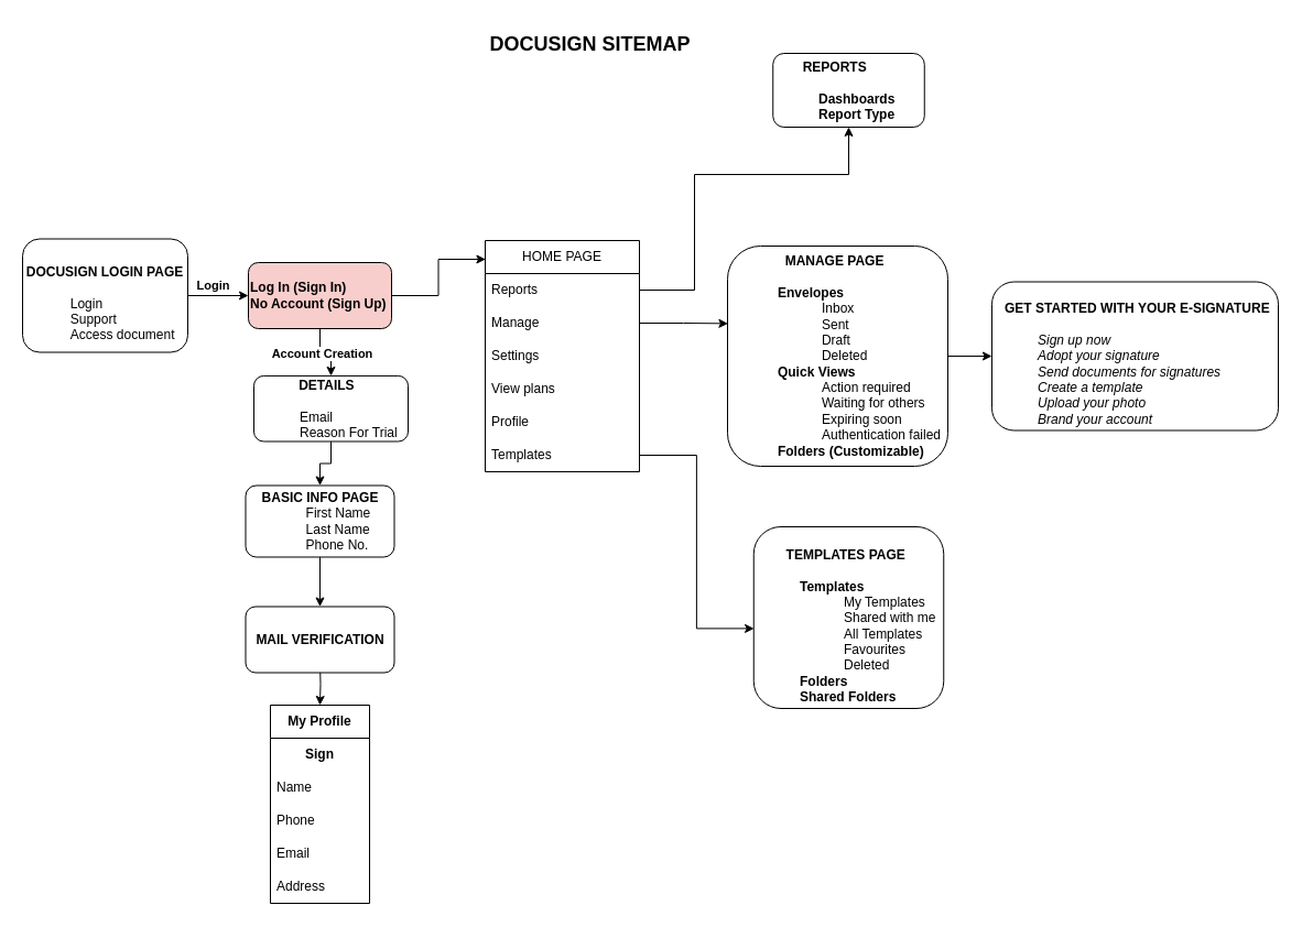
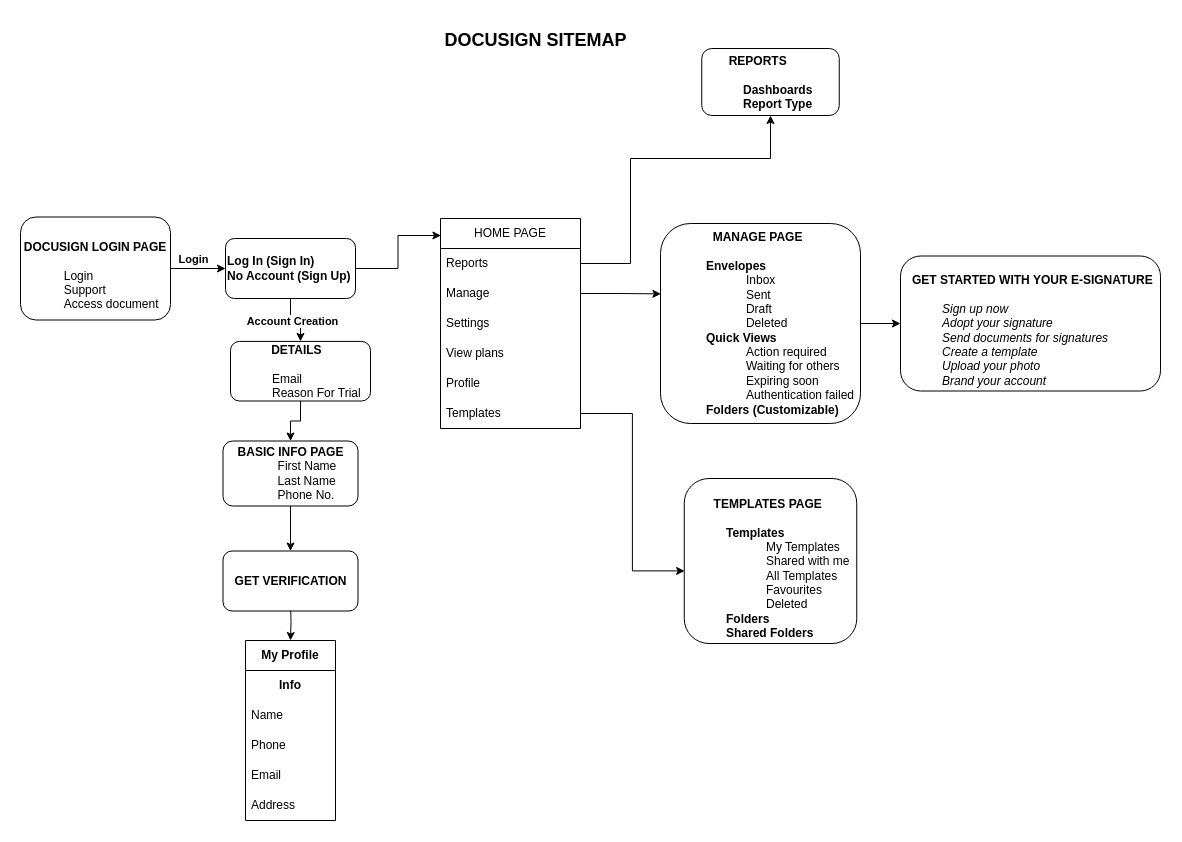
  <mxCell id="0" />
  <mxCell id="1" parent="0" />
  <mxCell id="2" value="" style="edgeStyle=orthogonalEdgeStyle;rounded=0;orthogonalLoop=1;jettySize=auto;html=1;" edge="1" parent="1" source="4" target="8"><mxGeometry relative="1" as="geometry" /></mxCell>
  <mxCell id="3" value="&lt;b&gt;Login&lt;/b&gt;" style="edgeLabel;html=1;align=center;verticalAlign=middle;resizable=0;points=[];" vertex="1" connectable="0" parent="2"><mxGeometry x="0.109" relative="1" as="geometry"><mxPoint x="-8" y="-10" as="offset" /></mxGeometry></mxCell>
  <mxCell id="4" value="&lt;b&gt;&lt;br&gt;DOCUSIGN LOGIN PAGE&lt;/b&gt;&lt;br&gt;&lt;blockquote style=&quot;margin: 0 0 0 40px; border: none; padding: 0px;&quot;&gt;&lt;div style=&quot;text-align: left;&quot;&gt;&lt;span style=&quot;background-color: initial;&quot;&gt;&lt;br&gt;&lt;/span&gt;&lt;/div&gt;&lt;div style=&quot;text-align: left;&quot;&gt;&lt;span style=&quot;background-color: initial;&quot;&gt;Login&lt;/span&gt;&lt;/div&gt;&lt;span style=&quot;background-color: initial;&quot;&gt;&lt;div style=&quot;text-align: left;&quot;&gt;&lt;span style=&quot;background-color: initial;&quot;&gt;Support&amp;nbsp;&lt;/span&gt;&lt;/div&gt;&lt;/span&gt;&lt;span style=&quot;background-color: initial;&quot;&gt;&lt;div style=&quot;text-align: left;&quot;&gt;&lt;span style=&quot;background-color: initial;&quot;&gt;Access document&lt;/span&gt;&lt;/div&gt;&lt;/span&gt;&lt;/blockquote&gt;" style="rounded=1;whiteSpace=wrap;html=1;" vertex="1" parent="1"><mxGeometry x="20" y="216.5" width="150" height="103" as="geometry" /></mxCell>
  <mxCell id="5" value="" style="edgeStyle=orthogonalEdgeStyle;rounded=0;orthogonalLoop=1;jettySize=auto;html=1;" edge="1" parent="1" source="8" target="10"><mxGeometry relative="1" as="geometry" /></mxCell>
  <mxCell id="6" value="&lt;b&gt;&amp;nbsp;Account Creation&amp;nbsp;&lt;/b&gt;" style="edgeLabel;html=1;align=center;verticalAlign=middle;resizable=0;points=[];" vertex="1" connectable="0" parent="5"><mxGeometry x="-0.148" y="-1" relative="1" as="geometry"><mxPoint as="offset" /></mxGeometry></mxCell>
  <mxCell id="7" style="edgeStyle=orthogonalEdgeStyle;rounded=0;orthogonalLoop=1;jettySize=auto;html=1;entryX=0.003;entryY=0.081;entryDx=0;entryDy=0;entryPerimeter=0;" edge="1" parent="1" source="8" target="20"><mxGeometry relative="1" as="geometry" /></mxCell>
- <mxCell id="8" value="&lt;blockquote style=&quot;margin: 0 0 0 40px; border: none; padding: 0px;&quot;&gt;&lt;/blockquote&gt;&lt;b&gt;&lt;span style=&quot;background-color: initial;&quot;&gt;Log In (Sign In)&lt;/span&gt;&lt;br&gt;&lt;span style=&quot;background-color: initial;&quot;&gt;No Account (Sign Up)&lt;/span&gt;&lt;/b&gt;" style="whiteSpace=wrap;html=1;rounded=1;align=left;fillColor=#f8cecc;" vertex="1" parent="1"><mxGeometry x="225" y="238" width="130" height="60" as="geometry" /></mxCell>
+ <mxCell id="8" value="&lt;blockquote style=&quot;margin: 0 0 0 40px; border: none; padding: 0px;&quot;&gt;&lt;/blockquote&gt;&lt;b&gt;&lt;span style=&quot;background-color: initial;&quot;&gt;Log In (Sign In)&lt;/span&gt;&lt;br&gt;&lt;span style=&quot;background-color: initial;&quot;&gt;No Account (Sign Up)&lt;/span&gt;&lt;/b&gt;" style="whiteSpace=wrap;html=1;rounded=1;align=left;" vertex="1" parent="1"><mxGeometry x="225" y="238" width="130" height="60" as="geometry" /></mxCell>
  <mxCell id="9" value="" style="edgeStyle=orthogonalEdgeStyle;rounded=0;orthogonalLoop=1;jettySize=auto;html=1;" edge="1" parent="1" source="10" target="12"><mxGeometry relative="1" as="geometry" /></mxCell>
  <mxCell id="10" value="&lt;div style=&quot;text-align: center;&quot;&gt;&lt;b style=&quot;background-color: initial;&quot;&gt;DETAILS&lt;/b&gt;&lt;br&gt;&lt;/div&gt;&lt;div style=&quot;text-align: center;&quot;&gt;&lt;b style=&quot;background-color: initial;&quot;&gt;&lt;br&gt;&lt;/b&gt;&lt;/div&gt;&lt;blockquote style=&quot;margin: 0 0 0 40px; border: none; padding: 0px;&quot;&gt;&lt;div style=&quot;&quot;&gt;&lt;span style=&quot;background-color: initial;&quot;&gt;Email&lt;/span&gt;&lt;/div&gt;&lt;div style=&quot;&quot;&gt;&lt;span style=&quot;background-color: initial;&quot;&gt;Reason For Trial&lt;/span&gt;&lt;/div&gt;&lt;/blockquote&gt;" style="whiteSpace=wrap;html=1;rounded=1;align=left;" vertex="1" parent="1"><mxGeometry x="230" y="340.92" width="140" height="59.58" as="geometry" /></mxCell>
  <mxCell id="11" value="" style="edgeStyle=orthogonalEdgeStyle;rounded=0;orthogonalLoop=1;jettySize=auto;html=1;" edge="1" parent="1" source="12" target="14"><mxGeometry relative="1" as="geometry" /></mxCell>
  <mxCell id="12" value="&lt;b style=&quot;background-color: initial;&quot;&gt;BASIC INFO PAGE&lt;/b&gt;&lt;br&gt;&lt;blockquote style=&quot;margin: 0 0 0 40px; border: none; padding: 0px;&quot;&gt;&lt;span style=&quot;background-color: initial;&quot;&gt;&lt;div style=&quot;text-align: left;&quot;&gt;&lt;span style=&quot;background-color: initial;&quot;&gt;First Name&lt;/span&gt;&lt;/div&gt;&lt;/span&gt;&lt;span style=&quot;background-color: initial;&quot;&gt;&lt;div style=&quot;text-align: left;&quot;&gt;&lt;span style=&quot;background-color: initial;&quot;&gt;Last Name&lt;/span&gt;&lt;/div&gt;&lt;/span&gt;&lt;span style=&quot;background-color: initial;&quot;&gt;&lt;div style=&quot;text-align: left;&quot;&gt;&lt;span style=&quot;background-color: initial;&quot;&gt;Phone No.&lt;/span&gt;&lt;/div&gt;&lt;/span&gt;&lt;/blockquote&gt;" style="whiteSpace=wrap;html=1;align=center;rounded=1;" vertex="1" parent="1"><mxGeometry x="222.5" y="440.5" width="135" height="65" as="geometry" /></mxCell>
  <mxCell id="13" style="edgeStyle=orthogonalEdgeStyle;rounded=0;orthogonalLoop=1;jettySize=auto;html=1;" edge="1" parent="1" target="30"><mxGeometry relative="1" as="geometry"><mxPoint x="290" y="600" as="sourcePoint" /></mxGeometry></mxCell>
- <mxCell id="14" value="&lt;b&gt;MAIL VERIFICATION&lt;/b&gt;" style="whiteSpace=wrap;html=1;rounded=1;" vertex="1" parent="1"><mxGeometry x="222.5" y="550.5" width="135" height="60" as="geometry" /></mxCell>
+ <mxCell id="14" value="&lt;b&gt;GET VERIFICATION&lt;/b&gt;" style="whiteSpace=wrap;html=1;rounded=1;" vertex="1" parent="1"><mxGeometry x="222.5" y="550.5" width="135" height="60" as="geometry" /></mxCell>
  <mxCell id="15" value="" style="edgeStyle=orthogonalEdgeStyle;rounded=0;orthogonalLoop=1;jettySize=auto;html=1;" edge="1" parent="1" source="16" target="19"><mxGeometry relative="1" as="geometry" /></mxCell>
  <mxCell id="16" value="&lt;div style=&quot;text-align: left;&quot;&gt;&lt;span style=&quot;background-color: initial;&quot;&gt;&lt;b&gt;&amp;nbsp; &amp;nbsp; &amp;nbsp; &amp;nbsp; &amp;nbsp; &amp;nbsp; &amp;nbsp; MANAGE PAGE&lt;/b&gt;&lt;/span&gt;&lt;/div&gt;&lt;div style=&quot;text-align: left;&quot;&gt;&lt;span style=&quot;background-color: initial;&quot;&gt;&lt;b&gt;&lt;br&gt;&lt;/b&gt;&lt;/span&gt;&lt;/div&gt;&lt;blockquote style=&quot;margin: 0 0 0 40px; border: none; padding: 0px;&quot;&gt;&lt;div style=&quot;text-align: left;&quot;&gt;&lt;span style=&quot;background-color: initial;&quot;&gt;&lt;b&gt;Envelopes&lt;/b&gt;&lt;/span&gt;&lt;/div&gt;&lt;/blockquote&gt;&lt;blockquote style=&quot;margin: 0 0 0 40px; border: none; padding: 0px;&quot;&gt;&lt;blockquote style=&quot;margin: 0 0 0 40px; border: none; padding: 0px;&quot;&gt;&lt;div style=&quot;text-align: left;&quot;&gt;&lt;span style=&quot;background-color: initial;&quot;&gt;Inbox&lt;/span&gt;&lt;/div&gt;&lt;/blockquote&gt;&lt;blockquote style=&quot;margin: 0 0 0 40px; border: none; padding: 0px;&quot;&gt;&lt;div style=&quot;text-align: left;&quot;&gt;&lt;span style=&quot;background-color: initial;&quot;&gt;Sent&lt;/span&gt;&lt;/div&gt;&lt;/blockquote&gt;&lt;blockquote style=&quot;margin: 0 0 0 40px; border: none; padding: 0px;&quot;&gt;&lt;div style=&quot;text-align: left;&quot;&gt;&lt;span style=&quot;background-color: initial;&quot;&gt;Draft&lt;/span&gt;&lt;/div&gt;&lt;/blockquote&gt;&lt;blockquote style=&quot;margin: 0 0 0 40px; border: none; padding: 0px;&quot;&gt;&lt;div style=&quot;text-align: left;&quot;&gt;&lt;span style=&quot;background-color: initial;&quot;&gt;Deleted&lt;/span&gt;&lt;/div&gt;&lt;/blockquote&gt;&lt;/blockquote&gt;&lt;blockquote style=&quot;margin: 0 0 0 40px; border: none; padding: 0px;&quot;&gt;&lt;div style=&quot;text-align: left;&quot;&gt;&lt;span style=&quot;background-color: initial;&quot;&gt;&lt;b&gt;Quick Views&lt;/b&gt;&lt;/span&gt;&lt;/div&gt;&lt;/blockquote&gt;&lt;blockquote style=&quot;margin: 0 0 0 40px; border: none; padding: 0px;&quot;&gt;&lt;blockquote style=&quot;margin: 0 0 0 40px; border: none; padding: 0px;&quot;&gt;&lt;div style=&quot;text-align: left;&quot;&gt;&lt;span style=&quot;background-color: initial;&quot;&gt;Action required&lt;/span&gt;&lt;/div&gt;&lt;/blockquote&gt;&lt;blockquote style=&quot;margin: 0 0 0 40px; border: none; padding: 0px;&quot;&gt;&lt;div style=&quot;text-align: left;&quot;&gt;&lt;span style=&quot;background-color: initial;&quot;&gt;Waiting for others&lt;/span&gt;&lt;/div&gt;&lt;/blockquote&gt;&lt;blockquote style=&quot;margin: 0 0 0 40px; border: none; padding: 0px;&quot;&gt;&lt;div style=&quot;text-align: left;&quot;&gt;&lt;span style=&quot;background-color: initial;&quot;&gt;Expiring soon&lt;/span&gt;&lt;/div&gt;&lt;/blockquote&gt;&lt;blockquote style=&quot;margin: 0 0 0 40px; border: none; padding: 0px;&quot;&gt;&lt;div style=&quot;text-align: left;&quot;&gt;&lt;span style=&quot;background-color: initial;&quot;&gt;Authentication failed&lt;/span&gt;&lt;/div&gt;&lt;/blockquote&gt;&lt;/blockquote&gt;&lt;blockquote style=&quot;margin: 0 0 0 40px; border: none; padding: 0px;&quot;&gt;&lt;div style=&quot;text-align: left;&quot;&gt;&lt;span style=&quot;background-color: initial;&quot;&gt;&lt;b&gt;Folders (Customizable)&lt;/b&gt;&lt;/span&gt;&lt;/div&gt;&lt;/blockquote&gt;" style="whiteSpace=wrap;html=1;align=center;rounded=1;" vertex="1" parent="1"><mxGeometry x="660" y="223" width="200" height="200" as="geometry" /></mxCell>
  <mxCell id="17" value="&lt;b&gt;&lt;br&gt;&lt;div style=&quot;text-align: center;&quot;&gt;&lt;b style=&quot;background-color: initial;&quot;&gt;TEMPLATES PAGE&lt;/b&gt;&lt;/div&gt;&lt;div style=&quot;text-align: center;&quot;&gt;&lt;b style=&quot;background-color: initial;&quot;&gt;&lt;br&gt;&lt;/b&gt;&lt;/div&gt;&lt;/b&gt;&lt;blockquote style=&quot;margin: 0 0 0 40px; border: none; padding: 0px;&quot;&gt;&lt;b style=&quot;background-color: initial;&quot;&gt;Templates&lt;/b&gt;&lt;/blockquote&gt;&lt;blockquote style=&quot;margin: 0 0 0 40px; border: none; padding: 0px;&quot;&gt;&lt;blockquote style=&quot;margin: 0 0 0 40px; border: none; padding: 0px;&quot;&gt;&lt;span style=&quot;background-color: initial;&quot;&gt;My Templates&lt;/span&gt;&lt;/blockquote&gt;&lt;blockquote style=&quot;margin: 0 0 0 40px; border: none; padding: 0px;&quot;&gt;&lt;span style=&quot;background-color: initial;&quot;&gt;Shared with me&lt;/span&gt;&lt;/blockquote&gt;&lt;blockquote style=&quot;margin: 0 0 0 40px; border: none; padding: 0px;&quot;&gt;&lt;span style=&quot;background-color: initial;&quot;&gt;All Templates&lt;/span&gt;&lt;/blockquote&gt;&lt;blockquote style=&quot;margin: 0 0 0 40px; border: none; padding: 0px;&quot;&gt;&lt;span style=&quot;background-color: initial;&quot;&gt;Favourites&lt;/span&gt;&lt;/blockquote&gt;&lt;blockquote style=&quot;margin: 0 0 0 40px; border: none; padding: 0px;&quot;&gt;&lt;span style=&quot;background-color: initial;&quot;&gt;Deleted&lt;/span&gt;&lt;/blockquote&gt;&lt;/blockquote&gt;&lt;blockquote style=&quot;margin: 0 0 0 40px; border: none; padding: 0px;&quot;&gt;&lt;b style=&quot;background-color: initial;&quot;&gt;Folders&lt;br&gt;&lt;/b&gt;&lt;b style=&quot;background-color: initial;&quot;&gt;Shared Folders&lt;/b&gt;&lt;/blockquote&gt;" style="whiteSpace=wrap;html=1;align=left;rounded=1;" vertex="1" parent="1"><mxGeometry x="683.75" y="478" width="172.5" height="165" as="geometry" /></mxCell>
  <mxCell id="18" value="&lt;div style=&quot;text-align: center;&quot;&gt;&lt;b style=&quot;background-color: initial;&quot;&gt;REPORTS&lt;/b&gt;&lt;/div&gt;&lt;br&gt;&lt;blockquote style=&quot;margin: 0 0 0 40px; border: none; padding: 0px;&quot;&gt;&lt;div style=&quot;&quot;&gt;&lt;b style=&quot;background-color: initial;&quot;&gt;Dashboards&lt;/b&gt;&lt;br&gt;&lt;/div&gt;&lt;b style=&quot;background-color: initial;&quot;&gt;&lt;div style=&quot;&quot;&gt;&lt;b style=&quot;background-color: initial;&quot;&gt;Report Type&lt;/b&gt;&lt;/div&gt;&lt;/b&gt;&lt;/blockquote&gt;" style="whiteSpace=wrap;html=1;rounded=1;align=left;" vertex="1" parent="1"><mxGeometry x="701.25" y="48" width="137.5" height="67" as="geometry" /></mxCell>
  <mxCell id="19" value="&lt;div&gt;&lt;b&gt;&lt;br&gt;&lt;/b&gt;&lt;/div&gt;&lt;div&gt;&lt;b&gt;&amp;nbsp; &amp;nbsp;GET STARTED WITH YOUR E-SIGNATURE&lt;/b&gt;&lt;/div&gt;&lt;div&gt;&lt;b&gt;&lt;br&gt;&lt;/b&gt;&lt;/div&gt;&lt;blockquote style=&quot;margin: 0 0 0 40px; border: none; padding: 0px;&quot;&gt;&lt;/blockquote&gt;&lt;blockquote style=&quot;margin: 0 0 0 40px; border: none; padding: 0px;&quot;&gt;&lt;i&gt;&lt;span style=&quot;background-color: initial;&quot;&gt;Sign up now&lt;br&gt;&lt;/span&gt;&lt;span style=&quot;background-color: initial;&quot;&gt;Adopt your signature&lt;br&gt;&lt;/span&gt;&lt;span style=&quot;background-color: initial;&quot;&gt;Send documents for signatures&lt;br&gt;&lt;/span&gt;&lt;span style=&quot;background-color: initial;&quot;&gt;Create a template&lt;br&gt;&lt;/span&gt;&lt;span style=&quot;background-color: initial;&quot;&gt;Upload your photo&lt;br&gt;&lt;/span&gt;&lt;span style=&quot;background-color: initial;&quot;&gt;Brand your account&lt;/span&gt;&lt;/i&gt;&lt;/blockquote&gt;&lt;blockquote style=&quot;margin: 0 0 0 40px; border: none; padding: 0px;&quot;&gt;&lt;/blockquote&gt;&lt;blockquote style=&quot;margin: 0 0 0 40px; border: none; padding: 0px;&quot;&gt;&lt;/blockquote&gt;&lt;blockquote style=&quot;margin: 0 0 0 40px; border: none; padding: 0px;&quot;&gt;&lt;/blockquote&gt;&lt;blockquote style=&quot;margin: 0 0 0 40px; border: none; padding: 0px;&quot;&gt;&lt;/blockquote&gt;" style="whiteSpace=wrap;html=1;rounded=1;align=left;" vertex="1" parent="1"><mxGeometry x="900" y="255.5" width="260" height="135" as="geometry" /></mxCell>
  <mxCell id="20" value="HOME PAGE" style="swimlane;fontStyle=0;childLayout=stackLayout;horizontal=1;startSize=30;horizontalStack=0;resizeParent=1;resizeParentMax=0;resizeLast=0;collapsible=1;marginBottom=0;whiteSpace=wrap;html=1;" vertex="1" parent="1"><mxGeometry x="440" y="218" width="140" height="210" as="geometry" /></mxCell>
  <mxCell id="21" value="Reports" style="text;strokeColor=none;fillColor=none;align=left;verticalAlign=middle;spacingLeft=4;spacingRight=4;overflow=hidden;points=[[0,0.5],[1,0.5]];portConstraint=eastwest;rotatable=0;whiteSpace=wrap;html=1;" vertex="1" parent="20"><mxGeometry y="30" width="140" height="30" as="geometry" /></mxCell>
  <mxCell id="22" value="Manage" style="text;strokeColor=none;fillColor=none;align=left;verticalAlign=middle;spacingLeft=4;spacingRight=4;overflow=hidden;points=[[0,0.5],[1,0.5]];portConstraint=eastwest;rotatable=0;whiteSpace=wrap;html=1;" vertex="1" parent="20"><mxGeometry y="60" width="140" height="30" as="geometry" /></mxCell>
  <mxCell id="23" value="Settings" style="text;strokeColor=none;fillColor=none;align=left;verticalAlign=middle;spacingLeft=4;spacingRight=4;overflow=hidden;points=[[0,0.5],[1,0.5]];portConstraint=eastwest;rotatable=0;whiteSpace=wrap;html=1;" vertex="1" parent="20"><mxGeometry y="90" width="140" height="30" as="geometry" /></mxCell>
  <mxCell id="24" value="View plans" style="text;strokeColor=none;fillColor=none;align=left;verticalAlign=middle;spacingLeft=4;spacingRight=4;overflow=hidden;points=[[0,0.5],[1,0.5]];portConstraint=eastwest;rotatable=0;whiteSpace=wrap;html=1;" vertex="1" parent="20"><mxGeometry y="120" width="140" height="30" as="geometry" /></mxCell>
  <mxCell id="25" value="Profile" style="text;strokeColor=none;fillColor=none;align=left;verticalAlign=middle;spacingLeft=4;spacingRight=4;overflow=hidden;points=[[0,0.5],[1,0.5]];portConstraint=eastwest;rotatable=0;whiteSpace=wrap;html=1;" vertex="1" parent="20"><mxGeometry y="150" width="140" height="30" as="geometry" /></mxCell>
  <mxCell id="26" value="Templates" style="text;strokeColor=none;fillColor=none;align=left;verticalAlign=middle;spacingLeft=4;spacingRight=4;overflow=hidden;points=[[0,0.5],[1,0.5]];portConstraint=eastwest;rotatable=0;whiteSpace=wrap;html=1;" vertex="1" parent="20"><mxGeometry y="180" width="140" height="30" as="geometry" /></mxCell>
  <mxCell id="27" style="edgeStyle=orthogonalEdgeStyle;rounded=0;orthogonalLoop=1;jettySize=auto;html=1;entryX=0.002;entryY=0.352;entryDx=0;entryDy=0;entryPerimeter=0;" edge="1" parent="1" source="22" target="16"><mxGeometry relative="1" as="geometry" /></mxCell>
  <mxCell id="28" style="edgeStyle=orthogonalEdgeStyle;rounded=0;orthogonalLoop=1;jettySize=auto;html=1;" edge="1" parent="1" source="21" target="18"><mxGeometry relative="1" as="geometry"><Array as="points"><mxPoint x="630" y="263" /><mxPoint x="630" y="158" /><mxPoint x="770" y="158" /></Array></mxGeometry></mxCell>
  <mxCell id="29" style="edgeStyle=orthogonalEdgeStyle;rounded=0;orthogonalLoop=1;jettySize=auto;html=1;entryX=0.002;entryY=0.56;entryDx=0;entryDy=0;entryPerimeter=0;" edge="1" parent="1" source="26" target="17"><mxGeometry relative="1" as="geometry" /></mxCell>
  <mxCell id="30" value="&lt;b&gt;My Profile&lt;/b&gt;" style="swimlane;fontStyle=0;childLayout=stackLayout;horizontal=1;startSize=30;horizontalStack=0;resizeParent=1;resizeParentMax=0;resizeLast=0;collapsible=1;marginBottom=0;whiteSpace=wrap;html=1;" vertex="1" parent="1"><mxGeometry x="245" y="640" width="90" height="180" as="geometry" /></mxCell>
- <mxCell id="31" value="&lt;b&gt;Sign&lt;/b&gt;" style="text;strokeColor=none;fillColor=none;align=center;verticalAlign=middle;spacingLeft=4;spacingRight=4;overflow=hidden;points=[[0,0.5],[1,0.5]];portConstraint=eastwest;rotatable=0;whiteSpace=wrap;html=1;" vertex="1" parent="30"><mxGeometry y="30" width="90" height="30" as="geometry" /></mxCell>
+ <mxCell id="31" value="&lt;b&gt;Info&lt;/b&gt;" style="text;strokeColor=none;fillColor=none;align=center;verticalAlign=middle;spacingLeft=4;spacingRight=4;overflow=hidden;points=[[0,0.5],[1,0.5]];portConstraint=eastwest;rotatable=0;whiteSpace=wrap;html=1;" vertex="1" parent="30"><mxGeometry y="30" width="90" height="30" as="geometry" /></mxCell>
  <mxCell id="32" value="Name" style="text;strokeColor=none;fillColor=none;align=left;verticalAlign=middle;spacingLeft=4;spacingRight=4;overflow=hidden;points=[[0,0.5],[1,0.5]];portConstraint=eastwest;rotatable=0;whiteSpace=wrap;html=1;" vertex="1" parent="30"><mxGeometry y="60" width="90" height="30" as="geometry" /></mxCell>
  <mxCell id="33" value="Phone" style="text;strokeColor=none;fillColor=none;align=left;verticalAlign=middle;spacingLeft=4;spacingRight=4;overflow=hidden;points=[[0,0.5],[1,0.5]];portConstraint=eastwest;rotatable=0;whiteSpace=wrap;html=1;" vertex="1" parent="30"><mxGeometry y="90" width="90" height="30" as="geometry" /></mxCell>
  <mxCell id="34" value="Email" style="text;strokeColor=none;fillColor=none;align=left;verticalAlign=middle;spacingLeft=4;spacingRight=4;overflow=hidden;points=[[0,0.5],[1,0.5]];portConstraint=eastwest;rotatable=0;whiteSpace=wrap;html=1;" vertex="1" parent="30"><mxGeometry y="120" width="90" height="30" as="geometry" /></mxCell>
  <mxCell id="35" value="Address" style="text;strokeColor=none;fillColor=none;align=left;verticalAlign=middle;spacingLeft=4;spacingRight=4;overflow=hidden;points=[[0,0.5],[1,0.5]];portConstraint=eastwest;rotatable=0;whiteSpace=wrap;html=1;" vertex="1" parent="30"><mxGeometry y="150" width="90" height="30" as="geometry" /></mxCell>
  <mxCell id="36" value="&lt;b&gt;&lt;font style=&quot;font-size: 18px;&quot;&gt;DOCUSIGN SITEMAP&lt;/font&gt;&lt;/b&gt;" style="text;html=1;align=center;verticalAlign=middle;resizable=0;points=[];autosize=1;strokeColor=none;fillColor=none;" vertex="1" parent="1"><mxGeometry x="430" y="20" width="210" height="40" as="geometry" /></mxCell>
